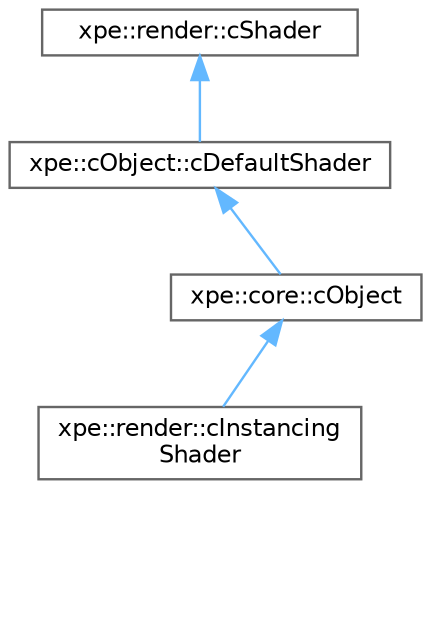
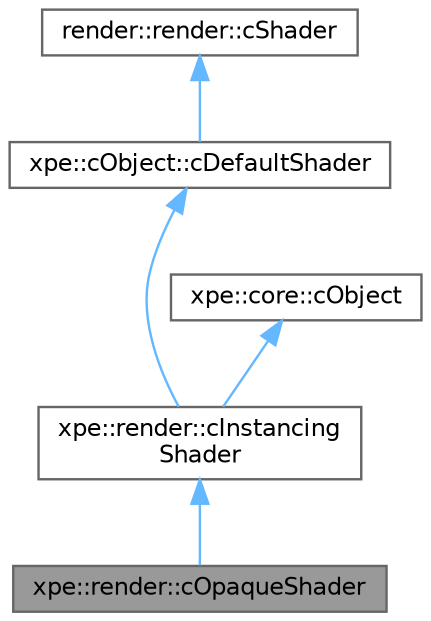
  digraph {
    node [color=gray40 fillcolor=white fontname=Helvetica fontsize=10 shape=box style=filled]
    edge [color=steelblue1 dir=back fontname=Helvetica fontsize=10 labelfontname=Helvetica labelfontsize=10 style=solid]
+   n1 [fillcolor=grey60 fontcolor=black height=0.2 label="xpe::render::cOpaqueShader" width=0.4]
    n2 [height=0.2 label="xpe::render::cInstancing\lShader" width=0.4]
    n3 [height=0.2 label="xpe::cObject::cDefaultShader" width=0.4]
-   n4 [height=0.2 label="xpe::render::cShader" width=0.4]
+   n4 [height=0.2 label="render::render::cShader" width=0.4]
    n5 [height=0.2 label="xpe::core::cObject" width=0.4]
-   n3 -> n5
+   n2 -> n1
+   n3 -> n2
    n4 -> n3
    n5 -> n2
  }
